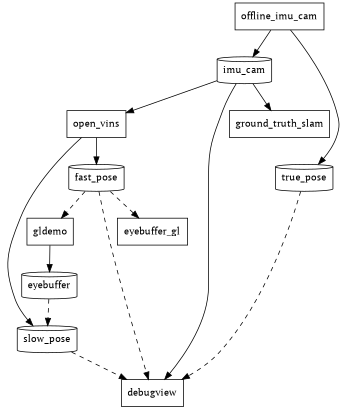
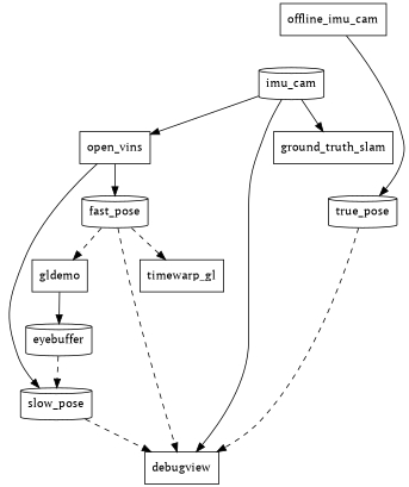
  strict digraph {
    fontname="PT Serif"
    node [fontname="PT Serif" shape=rect]
    edge [fontname="PT Serif" style=solid]
    n1 [label=offline_imu_cam]
    n2 [label=imu_cam shape=cylinder]
    n3 [label=true_pose shape=cylinder]
    n4 [label=ground_truth_slam]
    n5 [label=open_vins]
    n6 [label=debugview]
    n7 [label=slow_pose shape=cylinder]
    n8 [label=fast_pose shape=cylinder]
    n9 [label=gldemo]
-   n10 [label=eyebuffer_gl]
+   n10 [label=timewarp_gl]
    n11 [label=eyebuffer shape=cylinder]
-   n1 -> n2
    n1 -> n3
    n2 -> n4
    n2 -> n5
    n2 -> n6
    n3 -> n6 [style=dashed]
    n5 -> n7
    n5 -> n8
    n7 -> n6 [style=dashed]
    n8 -> n6 [style=dashed]
    n8 -> n9 [style=dashed]
    n8 -> n10 [style=dashed]
    n9 -> n11
    n11 -> n7 [style=dashed]
  }
